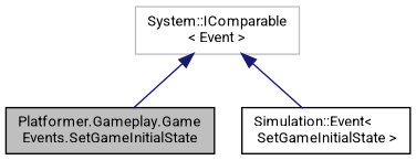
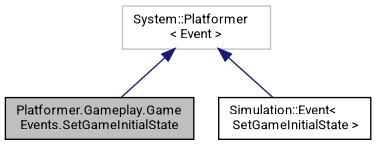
  digraph {
    fontname=Roboto
    node [color=black fillcolor=white fontname=Roboto fontsize=10 shape=record style=filled]
    edge [color=midnightblue dir=back fontname=Roboto fontsize=10 labelfontname=Helvetica labelfontsize=10 style=solid]
    n1 [fillcolor=grey75 fontcolor=black height=0.2 label="Platformer.Gameplay.Game\lEvents.SetGameInitialState" width=0.4]
    n2 [height=0.2 label="Simulation::Event\<\l SetGameInitialState \>" width=0.4]
-   n3 [color=grey75 height=0.2 label="System::IComparable\l\< Event \>" width=0.4]
+   n3 [color=grey75 height=0.2 label="System::Platformer\l\< Event \>" width=0.4]
    n3 -> n1
    n3 -> n2
  }
